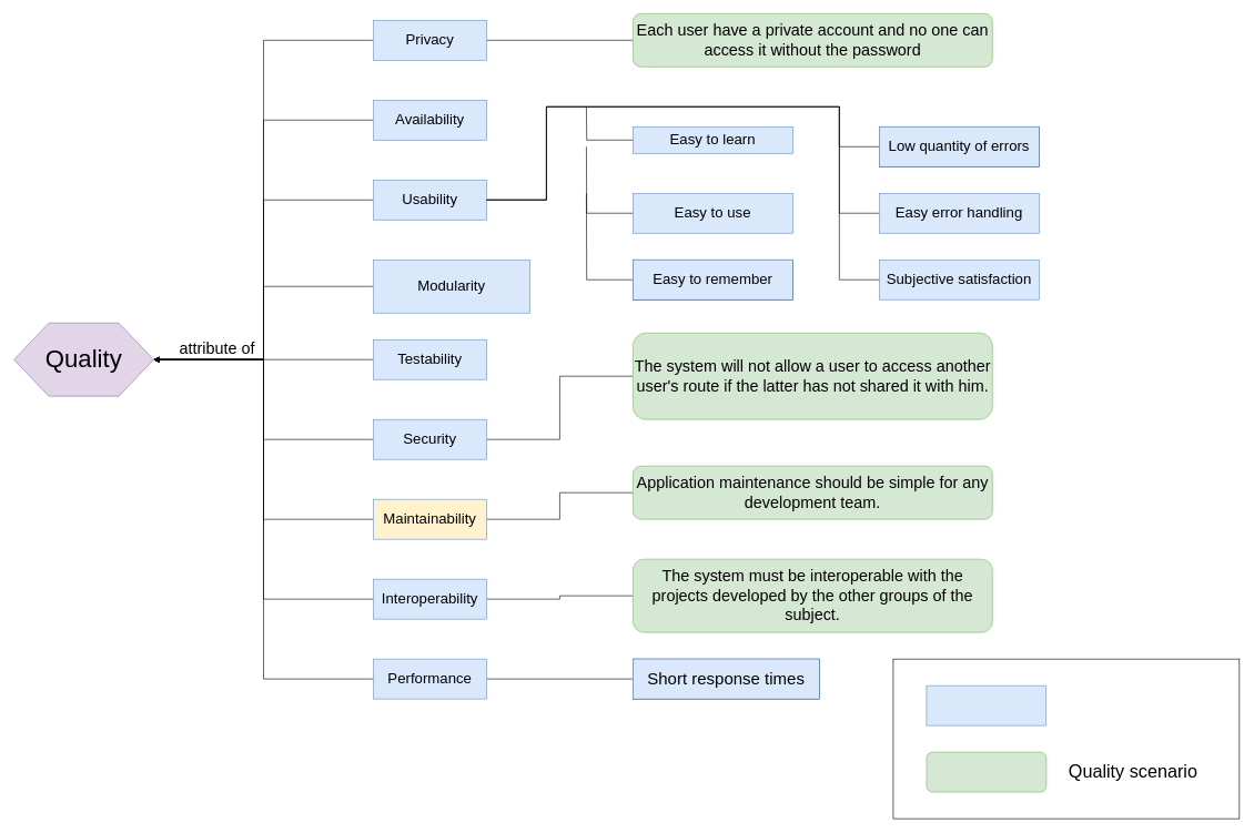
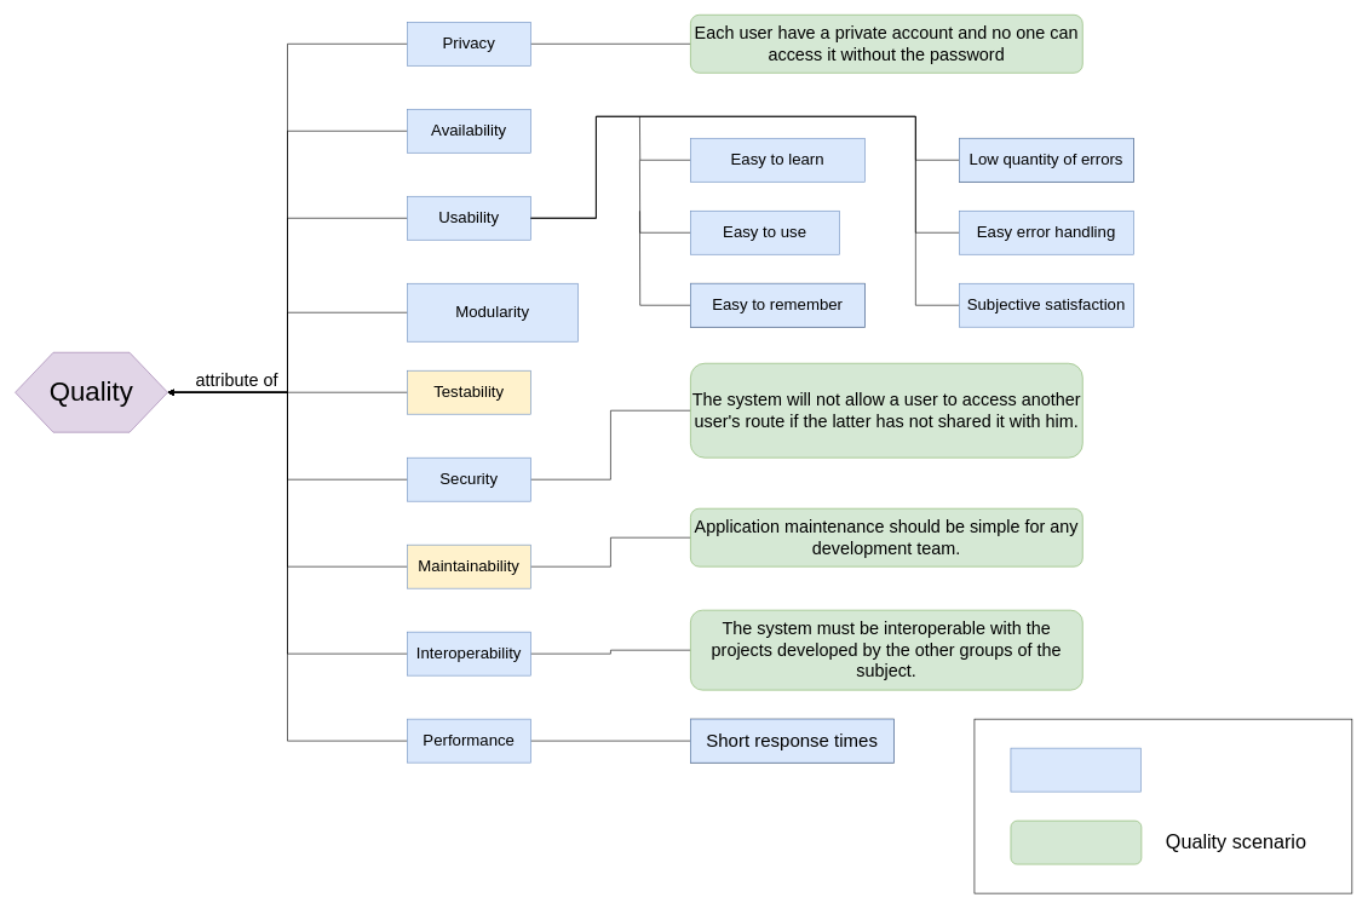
  <mxCell id="0" />
  <mxCell id="1" parent="0" />
  <mxCell id="2" style="edgeStyle=orthogonalEdgeStyle;rounded=0;orthogonalLoop=1;jettySize=auto;html=1;entryX=1;entryY=0.5;entryDx=0;entryDy=0;fontSize=22;" parent="1" source="4" target="25" edge="1"><mxGeometry relative="1" as="geometry" /></mxCell>
  <mxCell id="3" style="edgeStyle=orthogonalEdgeStyle;rounded=0;orthogonalLoop=1;jettySize=auto;html=1;endArrow=none;endFill=0;" parent="1" source="4" target="43" edge="1"><mxGeometry relative="1" as="geometry" /></mxCell>
  <mxCell id="4" value="Performance" style="rounded=0;whiteSpace=wrap;html=1;fontSize=22;fillColor=#dae8fc;strokeColor=#6c8ebf;" parent="1" vertex="1"><mxGeometry x="560" y="990" width="170" height="60" as="geometry" /></mxCell>
  <mxCell id="5" style="edgeStyle=orthogonalEdgeStyle;rounded=0;orthogonalLoop=1;jettySize=auto;html=1;entryX=1;entryY=0.5;entryDx=0;entryDy=0;fontSize=22;" parent="1" source="7" target="25" edge="1"><mxGeometry relative="1" as="geometry" /></mxCell>
  <mxCell id="6" style="edgeStyle=orthogonalEdgeStyle;rounded=0;orthogonalLoop=1;jettySize=auto;html=1;entryX=0;entryY=0.5;entryDx=0;entryDy=0;endArrow=none;endFill=0;" parent="1" source="7" target="42" edge="1"><mxGeometry relative="1" as="geometry" /></mxCell>
  <mxCell id="7" value="Interoperability" style="rounded=0;whiteSpace=wrap;html=1;fontSize=22;fillColor=#dae8fc;strokeColor=#6c8ebf;" parent="1" vertex="1"><mxGeometry x="560" y="870" width="170" height="60" as="geometry" /></mxCell>
  <mxCell id="8" style="edgeStyle=orthogonalEdgeStyle;rounded=0;orthogonalLoop=1;jettySize=auto;html=1;entryX=1;entryY=0.5;entryDx=0;entryDy=0;fontSize=22;" parent="1" source="10" target="25" edge="1"><mxGeometry relative="1" as="geometry" /></mxCell>
  <mxCell id="9" style="edgeStyle=orthogonalEdgeStyle;rounded=0;orthogonalLoop=1;jettySize=auto;html=1;endArrow=none;endFill=0;" parent="1" source="10" target="44" edge="1"><mxGeometry relative="1" as="geometry" /></mxCell>
  <mxCell id="10" value="Maintainability" style="rounded=0;whiteSpace=wrap;html=1;fontSize=22;fillColor=#fff2cc;strokeColor=#6c8ebf;" parent="1" vertex="1"><mxGeometry x="560" y="750" width="170" height="60" as="geometry" /></mxCell>
  <mxCell id="11" style="edgeStyle=orthogonalEdgeStyle;rounded=0;orthogonalLoop=1;jettySize=auto;html=1;entryX=1;entryY=0.5;entryDx=0;entryDy=0;fontSize=22;" parent="1" source="13" target="25" edge="1"><mxGeometry relative="1" as="geometry" /></mxCell>
  <mxCell id="12" style="edgeStyle=orthogonalEdgeStyle;rounded=0;orthogonalLoop=1;jettySize=auto;html=1;entryX=0;entryY=0.5;entryDx=0;entryDy=0;endArrow=none;endFill=0;" parent="1" source="13" target="40" edge="1"><mxGeometry relative="1" as="geometry" /></mxCell>
  <mxCell id="13" value="Security" style="rounded=0;whiteSpace=wrap;html=1;fontSize=22;fillColor=#dae8fc;strokeColor=#6c8ebf;" parent="1" vertex="1"><mxGeometry x="560" y="630" width="170" height="60" as="geometry" /></mxCell>
  <mxCell id="14" style="edgeStyle=orthogonalEdgeStyle;rounded=0;orthogonalLoop=1;jettySize=auto;html=1;entryX=1;entryY=0.5;entryDx=0;entryDy=0;fontSize=22;" parent="1" source="15" target="25" edge="1"><mxGeometry relative="1" as="geometry" /></mxCell>
- <mxCell id="15" value="Testability" style="rounded=0;whiteSpace=wrap;html=1;fontSize=22;fillColor=#dae8fc;strokeColor=#6c8ebf;" parent="1" vertex="1"><mxGeometry x="560" y="510" width="170" height="60" as="geometry" /></mxCell>
+ <mxCell id="15" value="Testability" style="rounded=0;whiteSpace=wrap;html=1;fontSize=22;fillColor=#fff2cc;strokeColor=#6c8ebf;" parent="1" vertex="1"><mxGeometry x="560" y="510" width="170" height="60" as="geometry" /></mxCell>
  <mxCell id="16" style="edgeStyle=orthogonalEdgeStyle;rounded=0;orthogonalLoop=1;jettySize=auto;html=1;entryX=1;entryY=0.5;entryDx=0;entryDy=0;fontSize=22;" parent="1" source="17" target="25" edge="1"><mxGeometry relative="1" as="geometry" /></mxCell>
  <mxCell id="17" value="Modularity" style="rounded=0;whiteSpace=wrap;html=1;fontSize=22;fillColor=#dae8fc;strokeColor=#6c8ebf;" parent="1" vertex="1"><mxGeometry x="560" y="390" width="235" height="80" as="geometry" /></mxCell>
  <mxCell id="18" style="edgeStyle=orthogonalEdgeStyle;rounded=0;orthogonalLoop=1;jettySize=auto;html=1;entryX=1;entryY=0.5;entryDx=0;entryDy=0;fontSize=22;" parent="1" source="19" target="25" edge="1"><mxGeometry relative="1" as="geometry" /></mxCell>
  <mxCell id="19" value="Usability" style="rounded=0;whiteSpace=wrap;html=1;fontSize=22;fillColor=#dae8fc;strokeColor=#6c8ebf;" parent="1" vertex="1"><mxGeometry x="560" y="270" width="170" height="60" as="geometry" /></mxCell>
  <mxCell id="20" style="edgeStyle=orthogonalEdgeStyle;rounded=0;orthogonalLoop=1;jettySize=auto;html=1;entryX=1;entryY=0.5;entryDx=0;entryDy=0;fontSize=22;" parent="1" source="21" target="25" edge="1"><mxGeometry relative="1" as="geometry" /></mxCell>
  <mxCell id="21" value="Availability" style="rounded=0;whiteSpace=wrap;html=1;fontSize=22;fillColor=#dae8fc;strokeColor=#6c8ebf;" parent="1" vertex="1"><mxGeometry x="560" y="150" width="170" height="60" as="geometry" /></mxCell>
  <mxCell id="22" style="edgeStyle=orthogonalEdgeStyle;rounded=0;orthogonalLoop=1;jettySize=auto;html=1;entryX=1;entryY=0.5;entryDx=0;entryDy=0;fontSize=22;endArrow=none;endFill=0;" parent="1" source="24" target="25" edge="1"><mxGeometry relative="1" as="geometry" /></mxCell>
  <mxCell id="23" style="edgeStyle=orthogonalEdgeStyle;rounded=0;orthogonalLoop=1;jettySize=auto;html=1;entryX=0;entryY=0.5;entryDx=0;entryDy=0;endArrow=none;endFill=0;fontSize=24;" parent="1" source="24" target="27" edge="1"><mxGeometry relative="1" as="geometry" /></mxCell>
  <mxCell id="24" value="&lt;div&gt;Privacy&lt;/div&gt;" style="rounded=0;whiteSpace=wrap;html=1;fontSize=22;fillColor=#dae8fc;strokeColor=#6c8ebf;" parent="1" vertex="1"><mxGeometry x="560" y="30" width="170" height="60" as="geometry" /></mxCell>
  <mxCell id="25" value="Quality" style="text;html=1;strokeColor=none;fillColor=none;align=center;verticalAlign=middle;whiteSpace=wrap;rounded=0;fontSize=30;" parent="1" vertex="1"><mxGeometry x="120" y="485" width="110" height="110" as="geometry" /></mxCell>
  <mxCell id="26" value="&lt;font style=&quot;font-size: 24px&quot;&gt;attribute of&lt;/font&gt;" style="text;html=1;align=center;verticalAlign=middle;resizable=0;points=[];autosize=1;fontSize=30;" parent="1" vertex="1"><mxGeometry x="260" y="500" width="130" height="40" as="geometry" /></mxCell>
  <mxCell id="27" value="&lt;font style=&quot;font-size: 24px;&quot;&gt;Each user have a private account and no one can access it without the password&lt;/font&gt;" style="rounded=1;whiteSpace=wrap;html=1;fontSize=24;fillColor=#d5e8d4;strokeColor=#82b366;" parent="1" vertex="1"><mxGeometry x="950" y="20" width="540" height="80" as="geometry" /></mxCell>
  <mxCell id="28" style="edgeStyle=orthogonalEdgeStyle;rounded=0;orthogonalLoop=1;jettySize=auto;html=1;endArrow=none;endFill=0;" parent="1" source="29" edge="1"><mxGeometry relative="1" as="geometry"><mxPoint x="880" y="160" as="targetPoint" /></mxGeometry></mxCell>
- <mxCell id="29" value="Easy to learn" style="rounded=0;whiteSpace=wrap;html=1;fontSize=22;fillColor=#dae8fc;strokeColor=#6c8ebf;" parent="1" vertex="1"><mxGeometry x="950" y="190" width="240" height="40" as="geometry" /></mxCell>
+ <mxCell id="29" value="Easy to learn" style="rounded=0;whiteSpace=wrap;html=1;fontSize=22;fillColor=#dae8fc;strokeColor=#6c8ebf;" parent="1" vertex="1"><mxGeometry x="950" y="190" width="240" height="60" as="geometry" /></mxCell>
  <mxCell id="30" style="edgeStyle=orthogonalEdgeStyle;rounded=0;orthogonalLoop=1;jettySize=auto;html=1;endArrow=none;endFill=0;fontSize=24;" parent="1" source="31" edge="1"><mxGeometry relative="1" as="geometry"><mxPoint x="730" y="300" as="targetPoint" /><Array as="points"><mxPoint x="1260" y="220" /><mxPoint x="1260" y="160" /><mxPoint x="820" y="160" /><mxPoint x="820" y="300" /></Array></mxGeometry></mxCell>
  <mxCell id="31" value="Low quantity of errors" style="rounded=0;whiteSpace=wrap;html=1;fontSize=22;" parent="1" vertex="1"><mxGeometry x="1320" y="190" width="240" height="60" as="geometry" /></mxCell>
  <mxCell id="32" style="edgeStyle=orthogonalEdgeStyle;rounded=0;orthogonalLoop=1;jettySize=auto;html=1;endArrow=none;endFill=0;" parent="1" source="33" edge="1"><mxGeometry relative="1" as="geometry"><mxPoint x="880" y="290" as="targetPoint" /></mxGeometry></mxCell>
  <mxCell id="33" value="Easy to remember" style="rounded=0;whiteSpace=wrap;html=1;fontSize=22;" parent="1" vertex="1"><mxGeometry x="950" y="390" width="240" height="60" as="geometry" /></mxCell>
  <mxCell id="34" style="edgeStyle=orthogonalEdgeStyle;rounded=0;orthogonalLoop=1;jettySize=auto;html=1;endArrow=none;endFill=0;" parent="1" source="35" edge="1"><mxGeometry relative="1" as="geometry"><mxPoint x="880" y="220" as="targetPoint" /></mxGeometry></mxCell>
- <mxCell id="35" value="Easy to use" style="rounded=0;whiteSpace=wrap;html=1;fontSize=22;fillColor=#dae8fc;strokeColor=#6c8ebf;" parent="1" vertex="1"><mxGeometry x="950" y="290" width="240" height="60" as="geometry" /></mxCell>
+ <mxCell id="35" value="Easy to use" style="rounded=0;whiteSpace=wrap;html=1;fontSize=22;fillColor=#dae8fc;strokeColor=#6c8ebf;" parent="1" vertex="1"><mxGeometry x="950" y="290" width="205" height="60" as="geometry" /></mxCell>
  <mxCell id="36" style="edgeStyle=orthogonalEdgeStyle;rounded=0;orthogonalLoop=1;jettySize=auto;html=1;endArrow=none;endFill=0;fontSize=24;" parent="1" source="37" edge="1"><mxGeometry relative="1" as="geometry"><mxPoint x="730" y="300" as="targetPoint" /><Array as="points"><mxPoint x="1260" y="320" /><mxPoint x="1260" y="160" /><mxPoint x="820" y="160" /><mxPoint x="820" y="300" /></Array></mxGeometry></mxCell>
  <mxCell id="37" value="Easy error handling" style="rounded=0;whiteSpace=wrap;html=1;fontSize=22;fillColor=#dae8fc;strokeColor=#6c8ebf;" parent="1" vertex="1"><mxGeometry x="1320" y="290" width="240" height="60" as="geometry" /></mxCell>
  <mxCell id="38" style="edgeStyle=orthogonalEdgeStyle;rounded=0;orthogonalLoop=1;jettySize=auto;html=1;entryX=1;entryY=0.5;entryDx=0;entryDy=0;endArrow=none;endFill=0;fontSize=24;" parent="1" source="39" target="19" edge="1"><mxGeometry relative="1" as="geometry"><Array as="points"><mxPoint x="1260" y="420" /><mxPoint x="1260" y="160" /><mxPoint x="820" y="160" /><mxPoint x="820" y="300" /></Array></mxGeometry></mxCell>
  <mxCell id="39" value="Subjective satisfaction" style="rounded=0;whiteSpace=wrap;html=1;fontSize=22;fillColor=#dae8fc;strokeColor=#6c8ebf;" parent="1" vertex="1"><mxGeometry x="1320" y="390" width="240" height="60" as="geometry" /></mxCell>
  <mxCell id="40" value="The system will not allow a user to access another user's route if the latter has not shared it with him." style="rounded=1;whiteSpace=wrap;html=1;fontSize=24;fillColor=#d5e8d4;strokeColor=#82b366;" parent="1" vertex="1"><mxGeometry x="950" y="500" width="540" height="130" as="geometry" /></mxCell>
  <mxCell id="41" value="Easy to remember" style="rounded=0;whiteSpace=wrap;html=1;fontSize=22;fillColor=#dae8fc;strokeColor=#6c8ebf;" parent="1" vertex="1"><mxGeometry x="950" y="390" width="240" height="60" as="geometry" /></mxCell>
  <mxCell id="42" value="The system must be interoperable with the projects developed by the other groups of the subject." style="rounded=1;whiteSpace=wrap;html=1;fontSize=24;fillColor=#d5e8d4;strokeColor=#82b366;" parent="1" vertex="1"><mxGeometry x="950" y="840" width="540" height="110" as="geometry" /></mxCell>
  <mxCell id="43" value="&lt;font style=&quot;font-size: 25px&quot;&gt;Short response times&lt;/font&gt;" style="rounded=0;whiteSpace=wrap;html=1;fontSize=22;" parent="1" vertex="1"><mxGeometry x="950" y="990" width="280" height="60" as="geometry" /></mxCell>
  <mxCell id="44" value="Application maintenance should be simple for any development team. " style="rounded=1;whiteSpace=wrap;html=1;fontSize=24;fillColor=#d5e8d4;strokeColor=#82b366;" parent="1" vertex="1"><mxGeometry x="950" y="700" width="540" height="80" as="geometry" /></mxCell>
  <mxCell id="45" value="Quality" style="shape=hexagon;perimeter=hexagonPerimeter2;whiteSpace=wrap;html=1;fontSize=37;fillColor=#e1d5e7;strokeColor=#9673a6;" parent="1" vertex="1"><mxGeometry x="20" y="485" width="210" height="110" as="geometry" /></mxCell>
  <mxCell id="46" value="" style="rounded=0;whiteSpace=wrap;html=1;fontSize=27;" parent="1" vertex="1"><mxGeometry x="1341" y="990" width="520" height="240" as="geometry" /></mxCell>
  <mxCell id="47" value="" style="rounded=0;whiteSpace=wrap;html=1;fontSize=27;fillColor=#dae8fc;strokeColor=#6c8ebf;" parent="1" vertex="1"><mxGeometry x="1391" y="1030" width="179" height="60" as="geometry" /></mxCell>
  <mxCell id="48" value="" style="rounded=1;whiteSpace=wrap;html=1;fontSize=27;fillColor=#d5e8d4;strokeColor=#82b366;" parent="1" vertex="1"><mxGeometry x="1391" y="1130" width="180" height="60" as="geometry" /></mxCell>
  <mxCell id="49" value="Quality scenario" style="text;html=1;align=center;verticalAlign=middle;resizable=0;points=[];autosize=1;fontSize=27;" parent="1" vertex="1"><mxGeometry x="1596" y="1140" width="210" height="40" as="geometry" /></mxCell>
  <mxCell id="50" value="Low quantity of errors" style="rounded=0;whiteSpace=wrap;html=1;fontSize=22;fillColor=#dae8fc;strokeColor=#6c8ebf;" parent="1" vertex="1"><mxGeometry x="1320" y="190" width="240" height="60" as="geometry" /></mxCell>
  <mxCell id="51" value="&lt;font style=&quot;font-size: 25px&quot;&gt;Short response times&lt;/font&gt;" style="rounded=0;whiteSpace=wrap;html=1;fontSize=22;fillColor=#dae8fc;strokeColor=#6c8ebf;" parent="1" vertex="1"><mxGeometry x="950" y="990" width="280" height="60" as="geometry" /></mxCell>
